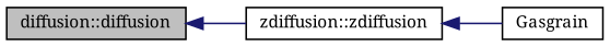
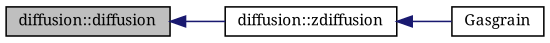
  digraph {
    fontname="Noto Serif"
    rankdir=LR
    node [color=black fillcolor=white fontname="Noto Serif" fontsize=10 shape=record style=filled]
    edge [color=midnightblue dir=back fontname="Noto Serif" fontsize=10 labelfontname=Helvetica labelfontsize=10 style=solid]
    n1 [fillcolor=grey75 fontcolor=black height=0.2 label="diffusion::diffusion" width=0.4]
-   n2 [height=0.2 label="zdiffusion::zdiffusion" width=0.4]
+   n2 [height=0.2 label="diffusion::zdiffusion" width=0.4]
    n3 [height=0.2 label=Gasgrain width=0.4]
    n1 -> n2
    n2 -> n3
  }
